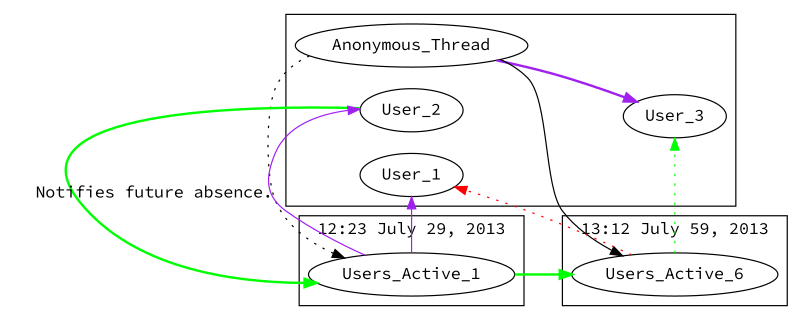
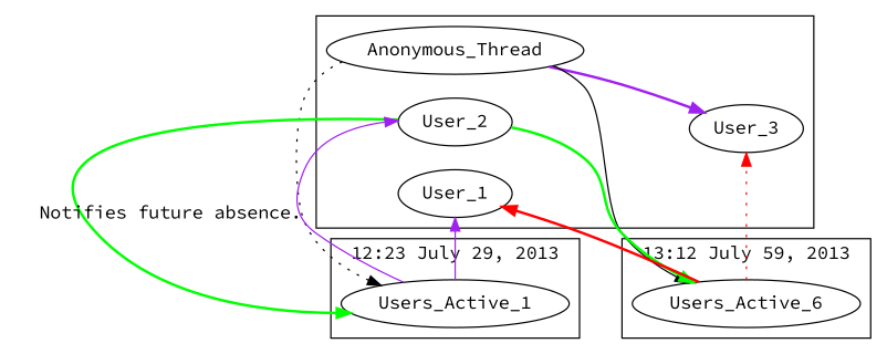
  digraph {
    fontname="Source Code Pro"
    rankdir=LR
    node [fontname="Source Code Pro"]
    edge [color=purple fontname="Source Code Pro" style=bold]
    Anonymous_Thread
    User_1
    User_2
    User_3
    Users_Active_1
    n6 [label=Users_Active_6]
    subgraph cluster_1 {
      Anonymous_Thread
      User_1
      User_2
      User_3
    }
    subgraph cluster_2 {
      label="12:23 July 29, 2013"
      Users_Active_1
    }
    subgraph cluster_3 {
      label="13:12 July 59, 2013"
      n6
    }
    subgraph cluster_4 {
      label="13:12 July 29, 2013"
    }
    Anonymous_Thread -> User_3
    Anonymous_Thread -> Users_Active_1 [style=dotted color=""]
    Anonymous_Thread -> n6 [style=solid color=""]
    User_2 -> Users_Active_1 [color=green label="Notifies future absence."]
    Users_Active_1 -> User_1 [style=solid]
    Users_Active_1 -> User_2 [style=solid]
-   Users_Active_1 -> n6 [color=green]
-   n6 -> User_1 [color=red style=dotted]
-   n6 -> User_3 [color=green style=dotted]
+   User_2 -> n6 [color=green]
+   n6 -> User_1 [color=red]
+   n6 -> User_3 [color=red style=dotted]
  }
